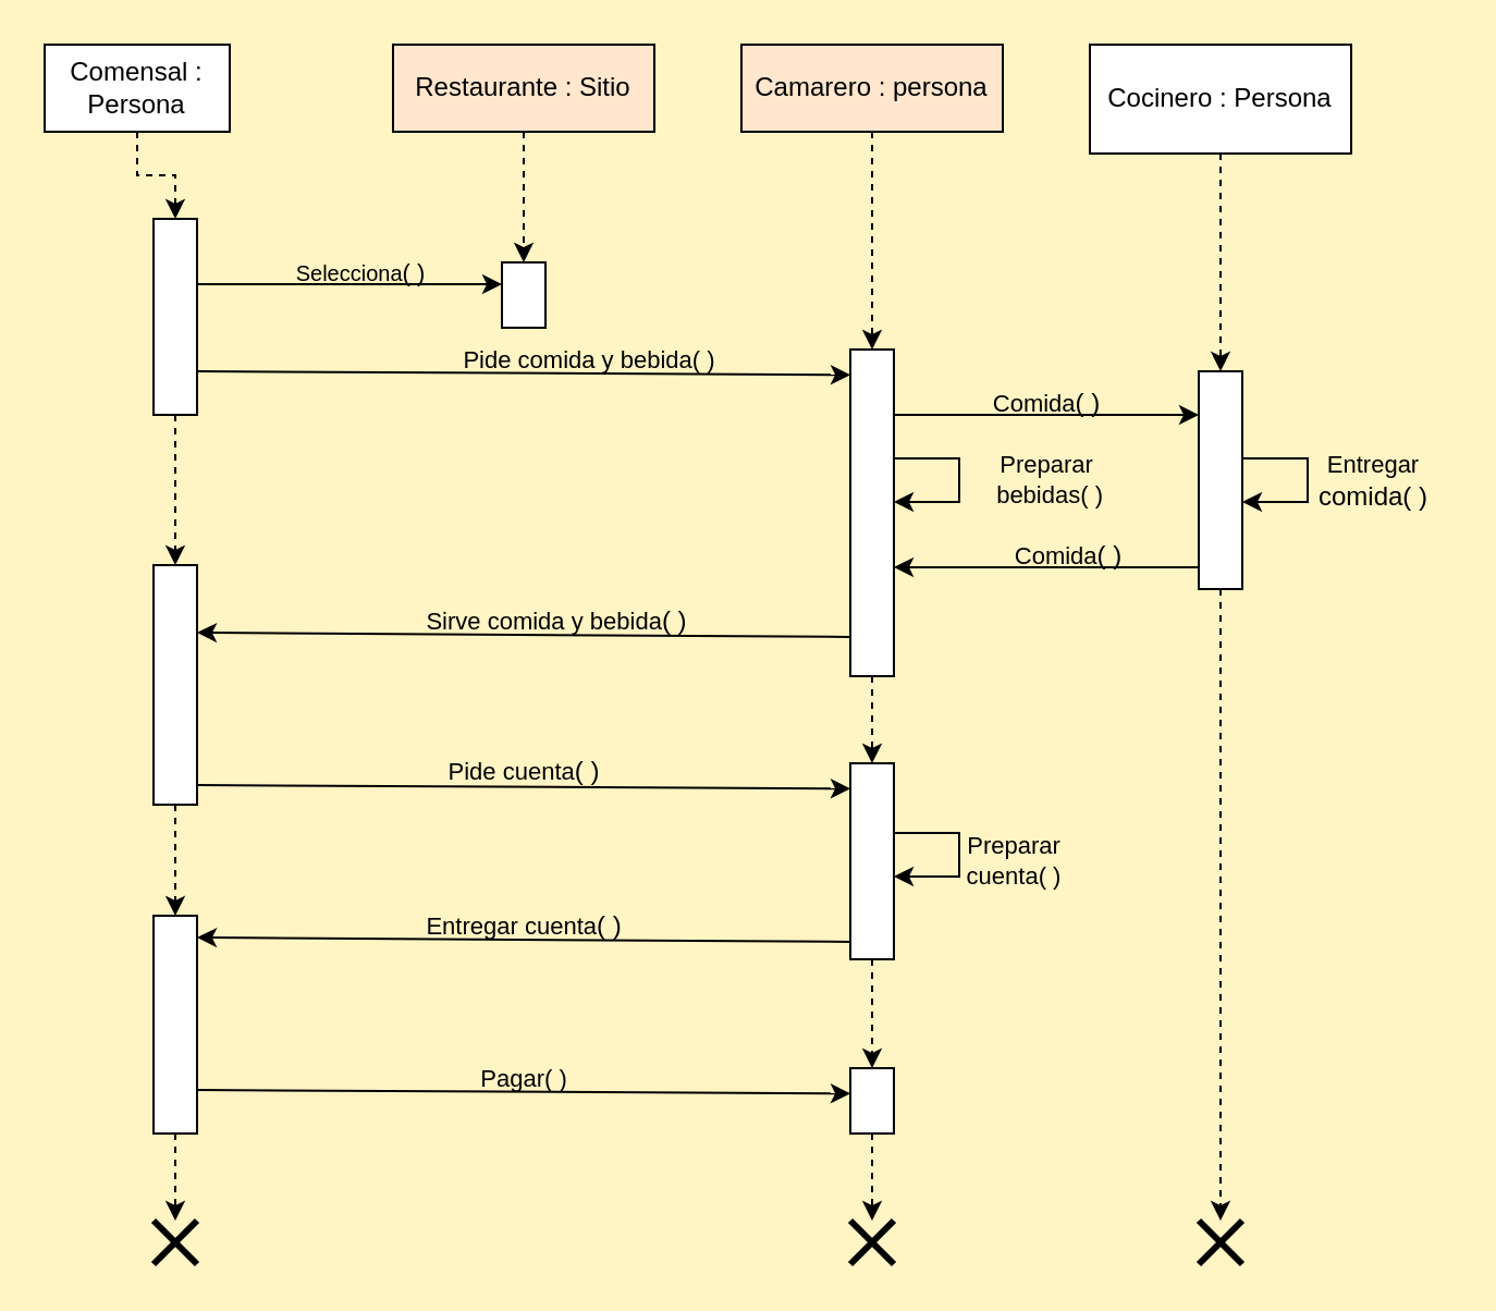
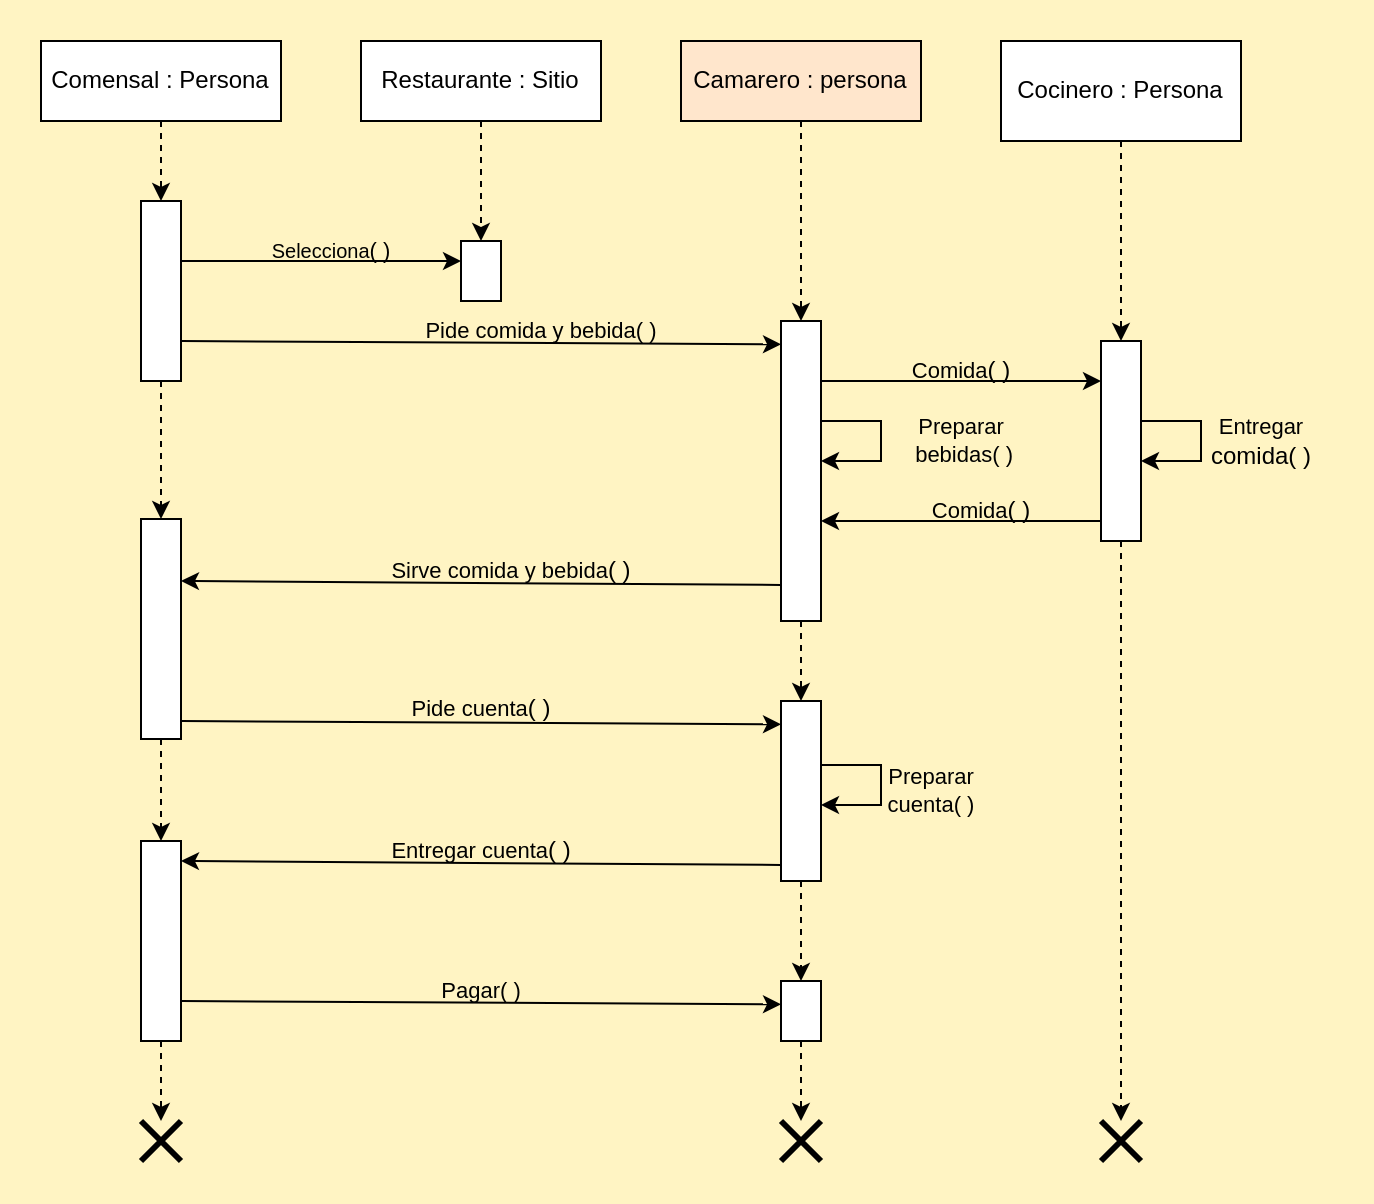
  <mxCell id="0" />
  <mxCell id="1" parent="0" />
  <mxCell id="2" style="edgeStyle=orthogonalEdgeStyle;rounded=0;orthogonalLoop=1;jettySize=auto;html=1;exitX=0.5;exitY=1;exitDx=0;exitDy=0;dashed=1;" parent="1" source="3" target="5" edge="1"><mxGeometry relative="1" as="geometry" /></mxCell>
- <mxCell id="3" value="Comensal : Persona" style="rounded=0;whiteSpace=wrap;html=1;" parent="1" vertex="1"><mxGeometry x="20" y="20" width="85" height="40" as="geometry" /></mxCell>
+ <mxCell id="3" value="Comensal : Persona" style="rounded=0;whiteSpace=wrap;html=1;" parent="1" vertex="1"><mxGeometry x="20" y="20" width="120" height="40" as="geometry" /></mxCell>
  <mxCell id="4" style="edgeStyle=orthogonalEdgeStyle;rounded=0;orthogonalLoop=1;jettySize=auto;html=1;exitX=0.5;exitY=1;exitDx=0;exitDy=0;entryX=0.5;entryY=0;entryDx=0;entryDy=0;startArrow=none;startFill=0;endArrow=classic;endFill=1;dashed=1;" parent="1" source="5" target="25" edge="1"><mxGeometry relative="1" as="geometry" /></mxCell>
  <mxCell id="5" value="" style="rounded=0;whiteSpace=wrap;html=1;" parent="1" vertex="1"><mxGeometry x="70" y="100" width="20" height="90" as="geometry" /></mxCell>
  <mxCell id="6" value="" style="shape=umlDestroy;whiteSpace=wrap;html=1;strokeWidth=3;targetShapes=umlLifeline;" parent="1" vertex="1"><mxGeometry x="70" y="560" width="20" height="20" as="geometry" /></mxCell>
  <mxCell id="7" style="edgeStyle=orthogonalEdgeStyle;rounded=0;orthogonalLoop=1;jettySize=auto;html=1;exitX=0.5;exitY=1;exitDx=0;exitDy=0;dashed=1;" parent="1" source="8" target="9" edge="1"><mxGeometry relative="1" as="geometry" /></mxCell>
- <mxCell id="8" value="Restaurante : Sitio" style="rounded=0;whiteSpace=wrap;html=1;fillColor=#ffe6cc;" parent="1" vertex="1"><mxGeometry x="180" y="20" width="120" height="40" as="geometry" /></mxCell>
+ <mxCell id="8" value="Restaurante : Sitio" style="rounded=0;whiteSpace=wrap;html=1;" parent="1" vertex="1"><mxGeometry x="180" y="20" width="120" height="40" as="geometry" /></mxCell>
  <mxCell id="9" value="" style="rounded=0;whiteSpace=wrap;html=1;" parent="1" vertex="1"><mxGeometry x="230" y="120" width="20" height="30" as="geometry" /></mxCell>
  <mxCell id="10" style="rounded=0;orthogonalLoop=1;jettySize=auto;html=1;exitX=1;exitY=0.5;exitDx=0;exitDy=0;entryX=0;entryY=0.118;entryDx=0;entryDy=0;entryPerimeter=0;" parent="1" edge="1"><mxGeometry relative="1" as="geometry"><mxPoint x="90" y="170" as="sourcePoint" /><mxPoint x="390" y="171.67" as="targetPoint" /></mxGeometry></mxCell>
  <mxCell id="11" style="edgeStyle=orthogonalEdgeStyle;rounded=0;orthogonalLoop=1;jettySize=auto;html=1;exitX=1;exitY=0.5;exitDx=0;exitDy=0;entryX=0;entryY=0.25;entryDx=0;entryDy=0;" parent="1" edge="1"><mxGeometry relative="1" as="geometry"><mxPoint x="90" y="130" as="sourcePoint" /><mxPoint x="230" y="130" as="targetPoint" /></mxGeometry></mxCell>
  <mxCell id="12" value="&lt;div style=&quot;font-size: 11px;&quot;&gt;&lt;font style=&quot;font-size: 10px;&quot;&gt;Selecciona&lt;/font&gt;( )&lt;br&gt;&lt;/div&gt;" style="text;html=1;align=center;verticalAlign=middle;resizable=0;points=[];autosize=1;strokeColor=none;fillColor=none;" parent="1" vertex="1"><mxGeometry x="125" y="110" width="80" height="30" as="geometry" /></mxCell>
  <mxCell id="13" style="edgeStyle=orthogonalEdgeStyle;rounded=0;orthogonalLoop=1;jettySize=auto;html=1;exitX=0.5;exitY=1;exitDx=0;exitDy=0;entryX=0.5;entryY=0;entryDx=0;entryDy=0;dashed=1;" parent="1" source="14" target="18" edge="1"><mxGeometry relative="1" as="geometry" /></mxCell>
  <mxCell id="14" value="Camarero : persona" style="rounded=0;whiteSpace=wrap;html=1;fillColor=#ffe6cc;" parent="1" vertex="1"><mxGeometry x="340" y="20" width="120" height="40" as="geometry" /></mxCell>
  <mxCell id="15" style="edgeStyle=orthogonalEdgeStyle;rounded=0;orthogonalLoop=1;jettySize=auto;html=1;exitX=0.5;exitY=1;exitDx=0;exitDy=0;dashed=1;" parent="1" source="16" target="20" edge="1"><mxGeometry relative="1" as="geometry" /></mxCell>
  <mxCell id="16" value="Cocinero : Persona" style="rounded=0;whiteSpace=wrap;html=1;" parent="1" vertex="1"><mxGeometry x="500" y="20" width="120" height="50" as="geometry" /></mxCell>
  <mxCell id="17" style="edgeStyle=orthogonalEdgeStyle;rounded=0;orthogonalLoop=1;jettySize=auto;html=1;exitX=0.5;exitY=1;exitDx=0;exitDy=0;dashed=1;" parent="1" source="18" target="42" edge="1"><mxGeometry relative="1" as="geometry" /></mxCell>
  <mxCell id="18" value="" style="rounded=0;whiteSpace=wrap;html=1;" parent="1" vertex="1"><mxGeometry x="390" y="160" width="20" height="150" as="geometry" /></mxCell>
  <mxCell id="19" style="edgeStyle=orthogonalEdgeStyle;rounded=0;orthogonalLoop=1;jettySize=auto;html=1;exitX=0.5;exitY=1;exitDx=0;exitDy=0;dashed=1;" parent="1" source="20" target="47" edge="1"><mxGeometry relative="1" as="geometry" /></mxCell>
  <mxCell id="20" value="" style="rounded=0;whiteSpace=wrap;html=1;" parent="1" vertex="1"><mxGeometry x="550" y="170" width="20" height="100" as="geometry" /></mxCell>
  <mxCell id="21" value="&lt;font style=&quot;font-size: 11px;&quot;&gt;Pide comida y bebida( )&lt;br&gt;&lt;/font&gt;" style="text;html=1;align=center;verticalAlign=middle;resizable=0;points=[];autosize=1;strokeColor=none;fillColor=none;" parent="1" vertex="1"><mxGeometry x="200" y="150" width="140" height="30" as="geometry" /></mxCell>
  <mxCell id="22" style="edgeStyle=orthogonalEdgeStyle;rounded=0;orthogonalLoop=1;jettySize=auto;html=1;exitX=1;exitY=0.5;exitDx=0;exitDy=0;entryX=0;entryY=0.25;entryDx=0;entryDy=0;startArrow=classic;startFill=1;endArrow=none;endFill=0;" parent="1" edge="1"><mxGeometry relative="1" as="geometry"><mxPoint x="410" y="260" as="sourcePoint" /><mxPoint x="550" y="260" as="targetPoint" /></mxGeometry></mxCell>
  <mxCell id="23" value="&lt;div&gt;&lt;font style=&quot;font-size: 11px;&quot;&gt;Entregar&lt;/font&gt;&lt;/div&gt;comida( )" style="text;html=1;align=center;verticalAlign=middle;resizable=0;points=[];autosize=1;strokeColor=none;fillColor=none;" parent="1" vertex="1"><mxGeometry x="595" y="200" width="70" height="40" as="geometry" /></mxCell>
  <mxCell id="24" style="edgeStyle=orthogonalEdgeStyle;rounded=0;orthogonalLoop=1;jettySize=auto;html=1;exitX=0.5;exitY=1;exitDx=0;exitDy=0;dashed=1;" parent="1" source="25" target="34" edge="1"><mxGeometry relative="1" as="geometry" /></mxCell>
  <mxCell id="25" value="" style="rounded=0;whiteSpace=wrap;html=1;" parent="1" vertex="1"><mxGeometry x="70" y="259" width="20" height="110" as="geometry" /></mxCell>
  <mxCell id="26" value="&lt;font style=&quot;font-size: 11px;&quot;&gt;Sirve comida y bebida&lt;/font&gt;( )" style="text;html=1;align=center;verticalAlign=middle;resizable=0;points=[];autosize=1;strokeColor=none;fillColor=none;" parent="1" vertex="1"><mxGeometry x="185" y="270" width="140" height="30" as="geometry" /></mxCell>
  <mxCell id="27" style="edgeStyle=orthogonalEdgeStyle;rounded=0;orthogonalLoop=1;jettySize=auto;html=1;exitX=0.5;exitY=1;exitDx=0;exitDy=0;" parent="1" source="18" target="18" edge="1"><mxGeometry relative="1" as="geometry" /></mxCell>
  <mxCell id="28" value="&lt;font style=&quot;font-size: 11px;&quot;&gt;Comida&lt;/font&gt;( )" style="text;html=1;align=center;verticalAlign=middle;resizable=0;points=[];autosize=1;strokeColor=none;fillColor=none;" parent="1" vertex="1"><mxGeometry x="445" y="170" width="70" height="30" as="geometry" /></mxCell>
  <mxCell id="29" style="edgeStyle=orthogonalEdgeStyle;rounded=0;orthogonalLoop=1;jettySize=auto;html=1;exitX=1;exitY=0.25;exitDx=0;exitDy=0;" parent="1" edge="1"><mxGeometry relative="1" as="geometry"><mxPoint x="410" y="210" as="sourcePoint" /><mxPoint x="410" y="230" as="targetPoint" /><Array as="points"><mxPoint x="440" y="210" /><mxPoint x="440" y="230" /></Array></mxGeometry></mxCell>
  <mxCell id="30" value="&lt;div style=&quot;font-size: 11px;&quot;&gt;&lt;font style=&quot;font-size: 11px;&quot;&gt;Preparar&lt;/font&gt;&lt;/div&gt;&lt;div style=&quot;font-size: 11px;&quot;&gt;&lt;font style=&quot;font-size: 11px;&quot;&gt;&amp;nbsp;bebidas&lt;/font&gt;( )&lt;br&gt;&lt;/div&gt;" style="text;html=1;align=center;verticalAlign=middle;resizable=0;points=[];autosize=1;strokeColor=none;fillColor=none;" parent="1" vertex="1"><mxGeometry x="440" y="200" width="80" height="40" as="geometry" /></mxCell>
  <mxCell id="31" value="&lt;font style=&quot;font-size: 11px;&quot;&gt;Comida&lt;/font&gt;( )" style="text;html=1;align=center;verticalAlign=middle;resizable=0;points=[];autosize=1;strokeColor=none;fillColor=none;" parent="1" vertex="1"><mxGeometry x="455" y="240" width="70" height="30" as="geometry" /></mxCell>
  <mxCell id="32" value="&lt;font style=&quot;font-size: 11px;&quot;&gt;Pide cuenta&lt;/font&gt;( )" style="text;html=1;align=center;verticalAlign=middle;resizable=0;points=[];autosize=1;strokeColor=none;fillColor=none;" parent="1" vertex="1"><mxGeometry x="190" y="339" width="100" height="30" as="geometry" /></mxCell>
  <mxCell id="33" style="edgeStyle=orthogonalEdgeStyle;rounded=0;orthogonalLoop=1;jettySize=auto;html=1;exitX=0.5;exitY=1;exitDx=0;exitDy=0;dashed=1;" parent="1" source="34" target="6" edge="1"><mxGeometry relative="1" as="geometry" /></mxCell>
  <mxCell id="34" value="" style="rounded=0;whiteSpace=wrap;html=1;" parent="1" vertex="1"><mxGeometry x="70" y="420" width="20" height="100" as="geometry" /></mxCell>
  <mxCell id="35" value="&lt;font style=&quot;font-size: 11px;&quot;&gt;E&lt;font style=&quot;font-size: 11px;&quot;&gt;ntre&lt;font style=&quot;font-size: 11px;&quot;&gt;gar&lt;/font&gt; cuenta&lt;/font&gt;&lt;/font&gt;( )" style="text;html=1;align=center;verticalAlign=middle;resizable=0;points=[];autosize=1;strokeColor=none;fillColor=none;" parent="1" vertex="1"><mxGeometry x="185" y="410" width="110" height="30" as="geometry" /></mxCell>
  <mxCell id="36" style="edgeStyle=orthogonalEdgeStyle;rounded=0;orthogonalLoop=1;jettySize=auto;html=1;exitX=1;exitY=0.25;exitDx=0;exitDy=0;" parent="1" edge="1"><mxGeometry relative="1" as="geometry"><mxPoint x="410" y="382" as="sourcePoint" /><mxPoint x="410" y="402" as="targetPoint" /><Array as="points"><mxPoint x="440" y="382" /><mxPoint x="440" y="402" /></Array></mxGeometry></mxCell>
  <mxCell id="37" value="&lt;div style=&quot;font-size: 11px;&quot;&gt;&lt;font style=&quot;font-size: 11px;&quot;&gt;Preparar&lt;/font&gt;&lt;/div&gt;&lt;div style=&quot;font-size: 11px;&quot;&gt;&lt;font style=&quot;font-size: 11px;&quot;&gt;cuenta&lt;font style=&quot;font-size: 11px;&quot;&gt;( )&lt;br&gt;&lt;/font&gt;&lt;/font&gt;&lt;/div&gt;" style="text;html=1;align=center;verticalAlign=middle;resizable=0;points=[];autosize=1;strokeColor=none;fillColor=none;" parent="1" vertex="1"><mxGeometry x="430" y="375" width="70" height="40" as="geometry" /></mxCell>
  <mxCell id="38" value="&lt;div style=&quot;font-size: 11px;&quot;&gt;&lt;font style=&quot;font-size: 11px;&quot;&gt;Pagar&lt;/font&gt;( )&lt;br&gt;&lt;/div&gt;" style="text;html=1;align=center;verticalAlign=middle;resizable=0;points=[];autosize=1;strokeColor=none;fillColor=none;" parent="1" vertex="1"><mxGeometry x="210" y="480" width="60" height="30" as="geometry" /></mxCell>
  <mxCell id="39" style="edgeStyle=orthogonalEdgeStyle;rounded=0;orthogonalLoop=1;jettySize=auto;html=1;exitX=1;exitY=0.25;exitDx=0;exitDy=0;" parent="1" edge="1"><mxGeometry relative="1" as="geometry"><mxPoint x="570" y="210" as="sourcePoint" /><mxPoint x="570" y="230" as="targetPoint" /><Array as="points"><mxPoint x="600" y="210" /><mxPoint x="600" y="230" /></Array></mxGeometry></mxCell>
  <mxCell id="40" style="rounded=0;orthogonalLoop=1;jettySize=auto;html=1;exitX=1;exitY=0.5;exitDx=0;exitDy=0;entryX=0;entryY=0.118;entryDx=0;entryDy=0;entryPerimeter=0;startArrow=classic;startFill=1;endArrow=none;endFill=0;" parent="1" edge="1"><mxGeometry relative="1" as="geometry"><mxPoint x="90" y="290" as="sourcePoint" /><mxPoint x="390" y="291.97" as="targetPoint" /></mxGeometry></mxCell>
  <mxCell id="41" style="edgeStyle=orthogonalEdgeStyle;rounded=0;orthogonalLoop=1;jettySize=auto;html=1;exitX=0.5;exitY=1;exitDx=0;exitDy=0;entryX=0.5;entryY=0;entryDx=0;entryDy=0;dashed=1;" edge="1" parent="1" source="42" target="49"><mxGeometry relative="1" as="geometry" /></mxCell>
  <mxCell id="42" value="" style="rounded=0;whiteSpace=wrap;html=1;" parent="1" vertex="1"><mxGeometry x="390" y="350" width="20" height="90" as="geometry" /></mxCell>
  <mxCell id="43" style="rounded=0;orthogonalLoop=1;jettySize=auto;html=1;exitX=1;exitY=0.5;exitDx=0;exitDy=0;entryX=0;entryY=0.118;entryDx=0;entryDy=0;entryPerimeter=0;" parent="1" edge="1"><mxGeometry relative="1" as="geometry"><mxPoint x="90" y="360" as="sourcePoint" /><mxPoint x="390" y="361.67" as="targetPoint" /></mxGeometry></mxCell>
  <mxCell id="44" style="edgeStyle=orthogonalEdgeStyle;rounded=0;orthogonalLoop=1;jettySize=auto;html=1;exitX=1;exitY=0.5;exitDx=0;exitDy=0;entryX=0;entryY=0.25;entryDx=0;entryDy=0;startArrow=none;startFill=0;endArrow=classic;endFill=1;" parent="1" edge="1"><mxGeometry relative="1" as="geometry"><mxPoint x="410" y="190" as="sourcePoint" /><mxPoint x="550" y="190" as="targetPoint" /></mxGeometry></mxCell>
  <mxCell id="45" style="rounded=0;orthogonalLoop=1;jettySize=auto;html=1;exitX=1;exitY=0.5;exitDx=0;exitDy=0;entryX=0;entryY=0.118;entryDx=0;entryDy=0;entryPerimeter=0;startArrow=classic;startFill=1;endArrow=none;endFill=0;" parent="1" edge="1"><mxGeometry relative="1" as="geometry"><mxPoint x="90" y="430" as="sourcePoint" /><mxPoint x="390" y="431.97" as="targetPoint" /></mxGeometry></mxCell>
  <mxCell id="46" value="" style="shape=umlDestroy;whiteSpace=wrap;html=1;strokeWidth=3;targetShapes=umlLifeline;" parent="1" vertex="1"><mxGeometry x="390" y="560" width="20" height="20" as="geometry" /></mxCell>
  <mxCell id="47" value="" style="shape=umlDestroy;whiteSpace=wrap;html=1;strokeWidth=3;targetShapes=umlLifeline;" parent="1" vertex="1"><mxGeometry x="550" y="560" width="20" height="20" as="geometry" /></mxCell>
  <mxCell id="48" style="edgeStyle=orthogonalEdgeStyle;rounded=0;orthogonalLoop=1;jettySize=auto;html=1;exitX=0.5;exitY=1;exitDx=0;exitDy=0;dashed=1;" edge="1" parent="1" source="49" target="46"><mxGeometry relative="1" as="geometry" /></mxCell>
  <mxCell id="49" value="" style="rounded=0;whiteSpace=wrap;html=1;" vertex="1" parent="1"><mxGeometry x="390" y="490" width="20" height="30" as="geometry" /></mxCell>
  <mxCell id="50" style="rounded=0;orthogonalLoop=1;jettySize=auto;html=1;exitX=1;exitY=0.5;exitDx=0;exitDy=0;entryX=0;entryY=0.118;entryDx=0;entryDy=0;entryPerimeter=0;" edge="1" parent="1"><mxGeometry relative="1" as="geometry"><mxPoint x="90" y="500" as="sourcePoint" /><mxPoint x="390" y="501.67" as="targetPoint" /></mxGeometry></mxCell>
